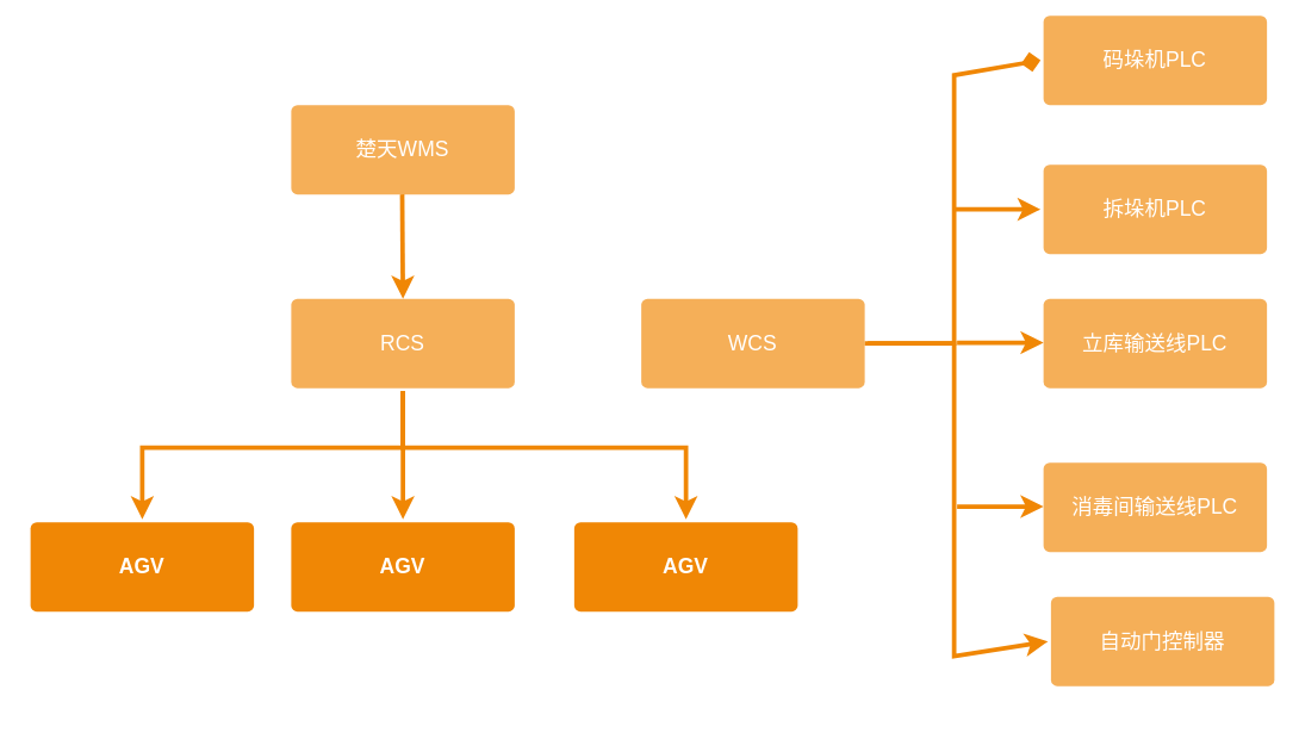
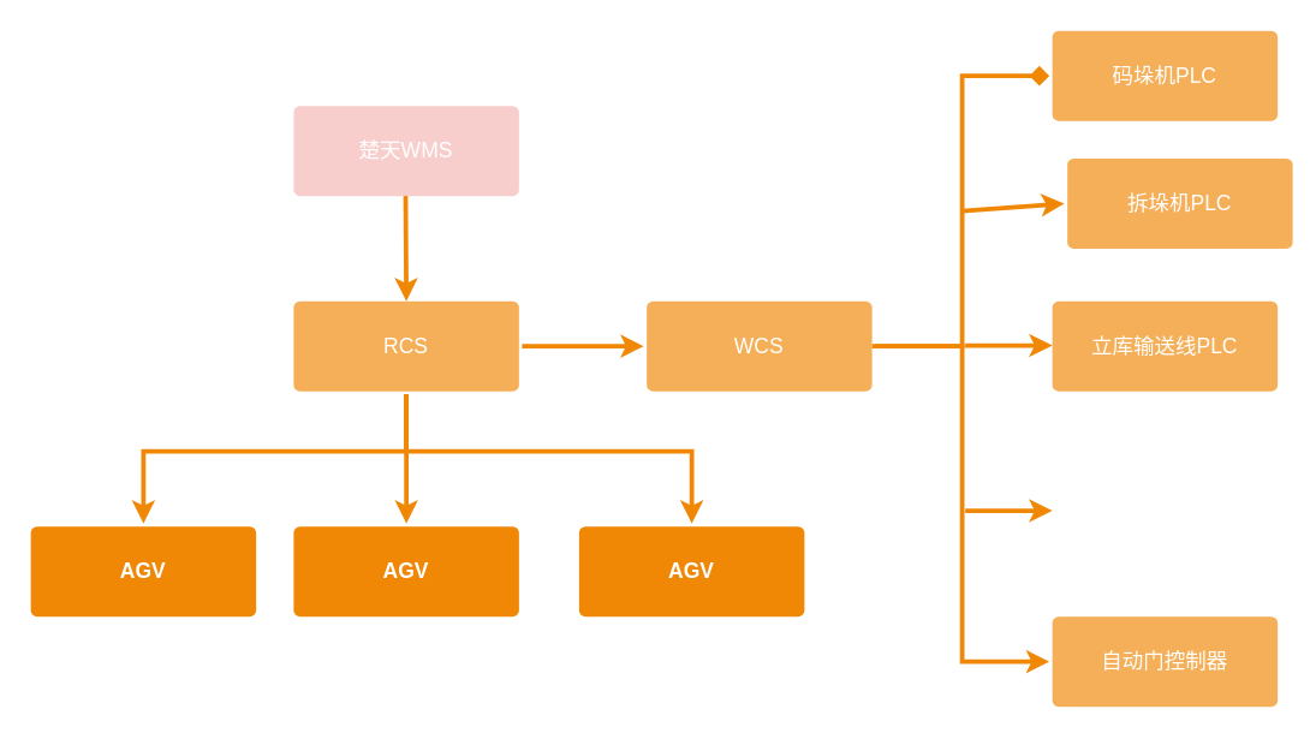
  <mxCell id="0" />
  <mxCell id="1" parent="0" />
  <mxCell id="2" value="AGV" style="rounded=1;whiteSpace=wrap;html=1;shadow=0;labelBackgroundColor=none;strokeColor=none;strokeWidth=3;fillColor=#F08705;fontFamily=Helvetica;fontSize=14;fontColor=#FFFFFF;align=center;spacing=5;fontStyle=1;arcSize=7;perimeterSpacing=2;" parent="1" vertex="1"><mxGeometry x="195" y="350" width="150" height="60" as="geometry" /></mxCell>
  <mxCell id="3" value="WCS" style="rounded=1;whiteSpace=wrap;html=1;shadow=0;labelBackgroundColor=none;strokeColor=none;strokeWidth=3;fillColor=#f5af58;fontFamily=Helvetica;fontSize=14;fontColor=#FFFFFF;align=center;spacing=5;arcSize=7;perimeterSpacing=2;" parent="1" vertex="1"><mxGeometry x="430" y="200" width="150" height="60" as="geometry" /></mxCell>
+ <mxCell id="4" value="" style="edgeStyle=none;rounded=0;jumpStyle=none;html=1;shadow=0;labelBackgroundColor=none;startArrow=none;startFill=0;endArrow=classic;endFill=1;jettySize=auto;orthogonalLoop=1;strokeColor=#F08705;strokeWidth=3;fontFamily=Helvetica;fontSize=14;fontColor=#FFFFFF;spacing=5;entryX=0;entryY=0.5;entryDx=0;entryDy=0;exitX=1;exitY=0.5;exitDx=0;exitDy=0;" parent="1" source="5" target="3" edge="1"><mxGeometry relative="1" as="geometry" /></mxCell>
  <mxCell id="5" value="RCS" style="rounded=1;whiteSpace=wrap;html=1;shadow=0;labelBackgroundColor=none;strokeColor=none;strokeWidth=3;fillColor=#f5af58;fontFamily=Helvetica;fontSize=14;fontColor=#FFFFFF;align=center;spacing=5;arcSize=7;perimeterSpacing=2;" parent="1" vertex="1"><mxGeometry x="195" y="200" width="150" height="60" as="geometry" /></mxCell>
  <mxCell id="6" value="" style="edgeStyle=none;rounded=0;jumpStyle=none;html=1;shadow=0;labelBackgroundColor=none;startArrow=none;startFill=0;endArrow=classic;endFill=1;jettySize=auto;orthogonalLoop=1;strokeColor=#F08705;strokeWidth=3;fontFamily=Helvetica;fontSize=14;fontColor=#FFFFFF;spacing=5;entryX=0.5;entryY=0;entryDx=0;entryDy=0;exitX=0.5;exitY=1;exitDx=0;exitDy=0;" parent="1" source="5" target="2" edge="1"><mxGeometry relative="1" as="geometry"><mxPoint x="310" y="299.5" as="sourcePoint" /></mxGeometry></mxCell>
- <mxCell id="7" value="楚天WMS" style="rounded=1;whiteSpace=wrap;html=1;shadow=0;labelBackgroundColor=none;strokeColor=none;strokeWidth=3;fillColor=#f5af58;fontFamily=Helvetica;fontSize=14;fontColor=#FFFFFF;align=center;spacing=5;arcSize=7;perimeterSpacing=2;" parent="1" vertex="1"><mxGeometry x="195" y="70" width="150" height="60" as="geometry" /></mxCell>
+ <mxCell id="7" value="楚天WMS" style="rounded=1;whiteSpace=wrap;html=1;shadow=0;labelBackgroundColor=none;strokeColor=none;strokeWidth=3;fillColor=#f8cecc;fontFamily=Helvetica;fontSize=14;fontColor=#FFFFFF;align=center;spacing=5;arcSize=7;perimeterSpacing=2;" parent="1" vertex="1"><mxGeometry x="195" y="70" width="150" height="60" as="geometry" /></mxCell>
  <mxCell id="8" value="" style="edgeStyle=none;rounded=0;jumpStyle=none;html=1;shadow=0;labelBackgroundColor=none;startArrow=none;startFill=0;endArrow=diamond;endFill=1;jettySize=auto;orthogonalLoop=1;strokeColor=#F08705;strokeWidth=3;fontFamily=Helvetica;fontSize=14;fontColor=#FFFFFF;spacing=5;exitX=1;exitY=0.5;exitDx=0;exitDy=0;entryX=0;entryY=0.5;entryDx=0;entryDy=0;" parent="1" source="3" target="9" edge="1"><mxGeometry relative="1" as="geometry"><mxPoint x="625" y="302" as="sourcePoint" /><mxPoint x="550" y="350" as="targetPoint" /><Array as="points"><mxPoint x="640" y="230" /><mxPoint x="640" y="50" /></Array></mxGeometry></mxCell>
- <mxCell id="9" value="码垛机PLC" style="rounded=1;whiteSpace=wrap;html=1;shadow=0;labelBackgroundColor=none;strokeColor=none;strokeWidth=3;fillColor=#f5af58;fontFamily=Helvetica;fontSize=14;fontColor=#FFFFFF;align=center;spacing=5;arcSize=7;perimeterSpacing=2;" vertex="1" parent="1"><mxGeometry x="700" y="10" width="150" height="60" as="geometry" /></mxCell>
- <mxCell id="10" value="拆垛机PLC" style="rounded=1;whiteSpace=wrap;html=1;shadow=0;labelBackgroundColor=none;strokeColor=none;strokeWidth=3;fillColor=#f5af58;fontFamily=Helvetica;fontSize=14;fontColor=#FFFFFF;align=center;spacing=5;arcSize=7;perimeterSpacing=2;" vertex="1" parent="1"><mxGeometry x="700" y="110" width="150" height="60" as="geometry" /></mxCell>
+ <mxCell id="9" value="码垛机PLC" style="rounded=1;whiteSpace=wrap;html=1;shadow=0;labelBackgroundColor=none;strokeColor=none;strokeWidth=3;fillColor=#f5af58;fontFamily=Helvetica;fontSize=14;fontColor=#FFFFFF;align=center;spacing=5;arcSize=7;perimeterSpacing=2;" vertex="1" parent="1"><mxGeometry x="700" y="20" width="150" height="60" as="geometry" /></mxCell>
+ <mxCell id="10" value="拆垛机PLC" style="rounded=1;whiteSpace=wrap;html=1;shadow=0;labelBackgroundColor=none;strokeColor=none;strokeWidth=3;fillColor=#f5af58;fontFamily=Helvetica;fontSize=14;fontColor=#FFFFFF;align=center;spacing=5;arcSize=7;perimeterSpacing=2;" vertex="1" parent="1"><mxGeometry x="710" y="105" width="150" height="60" as="geometry" /></mxCell>
  <mxCell id="11" value="立库输送线PLC" style="rounded=1;whiteSpace=wrap;html=1;shadow=0;labelBackgroundColor=none;strokeColor=none;strokeWidth=3;fillColor=#f5af58;fontFamily=Helvetica;fontSize=14;fontColor=#FFFFFF;align=center;spacing=5;arcSize=7;perimeterSpacing=2;" vertex="1" parent="1"><mxGeometry x="700" y="200" width="150" height="60" as="geometry" /></mxCell>
- <mxCell id="12" value="消毒间输送线PLC" style="rounded=1;whiteSpace=wrap;html=1;shadow=0;labelBackgroundColor=none;strokeColor=none;strokeWidth=3;fillColor=#f5af58;fontFamily=Helvetica;fontSize=14;fontColor=#FFFFFF;align=center;spacing=5;arcSize=7;perimeterSpacing=2;" vertex="1" parent="1"><mxGeometry x="700" y="310" width="150" height="60" as="geometry" /></mxCell>
- <mxCell id="13" value="自动门控制器" style="rounded=1;whiteSpace=wrap;html=1;shadow=0;labelBackgroundColor=none;strokeColor=none;strokeWidth=3;fillColor=#f5af58;fontFamily=Helvetica;fontSize=14;fontColor=#FFFFFF;align=center;spacing=5;arcSize=7;perimeterSpacing=2;" vertex="1" parent="1"><mxGeometry x="705" y="400" width="150" height="60" as="geometry" /></mxCell>
+ <mxCell id="12" value="消毒间输送线PLC" style="rounded=1;whiteSpace=wrap;html=1;shadow=0;labelBackgroundColor=none;strokeColor=none;strokeWidth=3;fillColor=#ffffff;fontFamily=Helvetica;fontSize=14;fontColor=#FFFFFF;align=center;spacing=5;arcSize=7;perimeterSpacing=2;" vertex="1" parent="1"><mxGeometry x="700" y="310" width="150" height="60" as="geometry" /></mxCell>
+ <mxCell id="13" value="自动门控制器" style="rounded=1;whiteSpace=wrap;html=1;shadow=0;labelBackgroundColor=none;strokeColor=none;strokeWidth=3;fillColor=#f5af58;fontFamily=Helvetica;fontSize=14;fontColor=#FFFFFF;align=center;spacing=5;arcSize=7;perimeterSpacing=2;" vertex="1" parent="1"><mxGeometry x="700" y="410" width="150" height="60" as="geometry" /></mxCell>
  <mxCell id="14" value="" style="edgeStyle=none;rounded=0;jumpStyle=none;html=1;shadow=0;labelBackgroundColor=none;startArrow=none;startFill=0;endArrow=classic;endFill=1;jettySize=auto;orthogonalLoop=1;strokeColor=#F08705;strokeWidth=3;fontFamily=Helvetica;fontSize=14;fontColor=#FFFFFF;spacing=5;entryX=0;entryY=0.5;entryDx=0;entryDy=0;" edge="1" parent="1" target="10"><mxGeometry relative="1" as="geometry"><mxPoint x="640" y="140" as="sourcePoint" /><mxPoint x="708" y="60" as="targetPoint" /><Array as="points" /></mxGeometry></mxCell>
  <mxCell id="15" value="" style="edgeStyle=none;rounded=0;jumpStyle=none;html=1;shadow=0;labelBackgroundColor=none;startArrow=none;startFill=0;endArrow=classic;endFill=1;jettySize=auto;orthogonalLoop=1;strokeColor=#F08705;strokeWidth=3;fontFamily=Helvetica;fontSize=14;fontColor=#FFFFFF;spacing=5;entryX=0;entryY=0.5;entryDx=0;entryDy=0;" edge="1" parent="1"><mxGeometry relative="1" as="geometry"><mxPoint x="642" y="229.5" as="sourcePoint" /><mxPoint x="700" y="229.5" as="targetPoint" /><Array as="points" /></mxGeometry></mxCell>
  <mxCell id="16" value="" style="edgeStyle=none;rounded=0;jumpStyle=none;html=1;shadow=0;labelBackgroundColor=none;startArrow=none;startFill=0;endArrow=classic;endFill=1;jettySize=auto;orthogonalLoop=1;strokeColor=#F08705;strokeWidth=3;fontFamily=Helvetica;fontSize=14;fontColor=#FFFFFF;spacing=5;entryX=0;entryY=0.5;entryDx=0;entryDy=0;" edge="1" parent="1" target="13"><mxGeometry relative="1" as="geometry"><mxPoint x="580" y="230" as="sourcePoint" /><mxPoint x="678" y="339.5" as="targetPoint" /><Array as="points"><mxPoint x="640" y="230" /><mxPoint x="640" y="440" /></Array></mxGeometry></mxCell>
  <mxCell id="17" value="" style="edgeStyle=none;rounded=0;jumpStyle=none;html=1;shadow=0;labelBackgroundColor=none;startArrow=none;startFill=0;endArrow=classic;endFill=1;jettySize=auto;orthogonalLoop=1;strokeColor=#F08705;strokeWidth=3;fontFamily=Helvetica;fontSize=14;fontColor=#FFFFFF;spacing=5;entryX=0;entryY=0.5;entryDx=0;entryDy=0;" edge="1" parent="1"><mxGeometry relative="1" as="geometry"><mxPoint x="642" y="339.5" as="sourcePoint" /><mxPoint x="700" y="339.5" as="targetPoint" /><Array as="points" /></mxGeometry></mxCell>
  <mxCell id="18" value="" style="edgeStyle=none;rounded=0;jumpStyle=none;html=1;shadow=0;labelBackgroundColor=none;startArrow=none;startFill=0;endArrow=classic;endFill=1;jettySize=auto;orthogonalLoop=1;strokeColor=#F08705;strokeWidth=3;fontFamily=Helvetica;fontSize=14;fontColor=#FFFFFF;spacing=5;exitX=0.5;exitY=1;exitDx=0;exitDy=0;" edge="1" parent="1"><mxGeometry relative="1" as="geometry"><mxPoint x="269.5" y="130" as="sourcePoint" /><mxPoint x="270" y="200" as="targetPoint" /></mxGeometry></mxCell>
  <mxCell id="19" value="AGV" style="rounded=1;whiteSpace=wrap;html=1;shadow=0;labelBackgroundColor=none;strokeColor=none;strokeWidth=3;fillColor=#F08705;fontFamily=Helvetica;fontSize=14;fontColor=#FFFFFF;align=center;spacing=5;fontStyle=1;arcSize=7;perimeterSpacing=2;" vertex="1" parent="1"><mxGeometry x="20" y="350" width="150" height="60" as="geometry" /></mxCell>
  <mxCell id="20" value="AGV" style="rounded=1;whiteSpace=wrap;html=1;shadow=0;labelBackgroundColor=none;strokeColor=none;strokeWidth=3;fillColor=#F08705;fontFamily=Helvetica;fontSize=14;fontColor=#FFFFFF;align=center;spacing=5;fontStyle=1;arcSize=7;perimeterSpacing=2;" vertex="1" parent="1"><mxGeometry x="385" y="350" width="150" height="60" as="geometry" /></mxCell>
  <mxCell id="21" value="" style="edgeStyle=none;rounded=0;jumpStyle=none;html=1;shadow=0;labelBackgroundColor=none;startArrow=none;startFill=0;endArrow=classic;endFill=1;jettySize=auto;orthogonalLoop=1;strokeColor=#F08705;strokeWidth=3;fontFamily=Helvetica;fontSize=14;fontColor=#FFFFFF;spacing=5;entryX=0.5;entryY=0;entryDx=0;entryDy=0;exitX=0.5;exitY=1;exitDx=0;exitDy=0;" edge="1" parent="1" source="5" target="20"><mxGeometry relative="1" as="geometry"><mxPoint x="280" y="272" as="sourcePoint" /><mxPoint x="280" y="358" as="targetPoint" /><Array as="points"><mxPoint x="270" y="300" /><mxPoint x="460" y="300" /></Array></mxGeometry></mxCell>
  <mxCell id="22" value="" style="edgeStyle=none;rounded=0;jumpStyle=none;html=1;shadow=0;labelBackgroundColor=none;startArrow=none;startFill=0;endArrow=classic;endFill=1;jettySize=auto;orthogonalLoop=1;strokeColor=#F08705;strokeWidth=3;fontFamily=Helvetica;fontSize=14;fontColor=#FFFFFF;spacing=5;entryX=0.5;entryY=0;entryDx=0;entryDy=0;exitX=0.5;exitY=1;exitDx=0;exitDy=0;" edge="1" parent="1" source="5" target="19"><mxGeometry relative="1" as="geometry"><mxPoint x="100" y="250" as="sourcePoint" /><mxPoint x="100" y="336" as="targetPoint" /><Array as="points"><mxPoint x="270" y="300" /><mxPoint x="95" y="300" /></Array></mxGeometry></mxCell>
